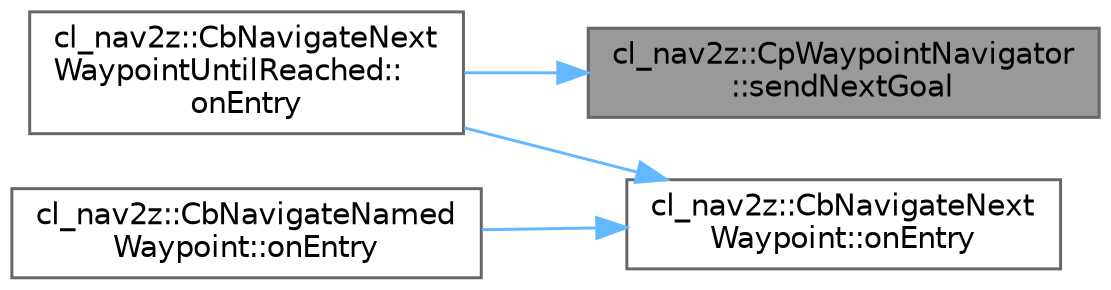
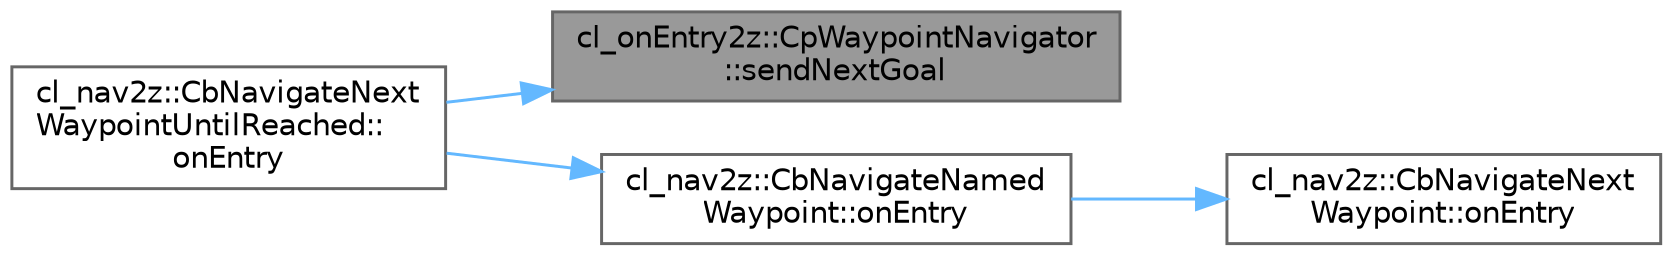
  digraph {
    rankdir=RL
    node [color=grey40 fillcolor=white fontname=Helvetica fontsize=10 shape=box style=filled]
    edge [color=steelblue1 dir=back fontname=Helvetica fontsize=10 labelfontname=Helvetica labelfontsize=10 style=solid]
-   n1 [color=gray40 fillcolor=grey60 fontcolor=black height=0.2 label="cl_nav2z::CpWaypointNavigator\l::sendNextGoal" width=0.4]
+   n1 [color=gray40 fillcolor=grey60 fontcolor=black height=0.2 label="cl_onEntry2z::CpWaypointNavigator\l::sendNextGoal" width=0.4]
    n2 [height=0.2 label="cl_nav2z::CbNavigateNext\lWaypointUntilReached::\lonEntry" width=0.4]
    n3 [height=0.2 label="cl_nav2z::CbNavigateNext\lWaypoint::onEntry" width=0.4]
    n4 [height=0.2 label="cl_nav2z::CbNavigateNamed\lWaypoint::onEntry" width=0.4]
    n1 -> n2
-   n3 -> n2
+   n4 -> n2
    n3 -> n4
  }
